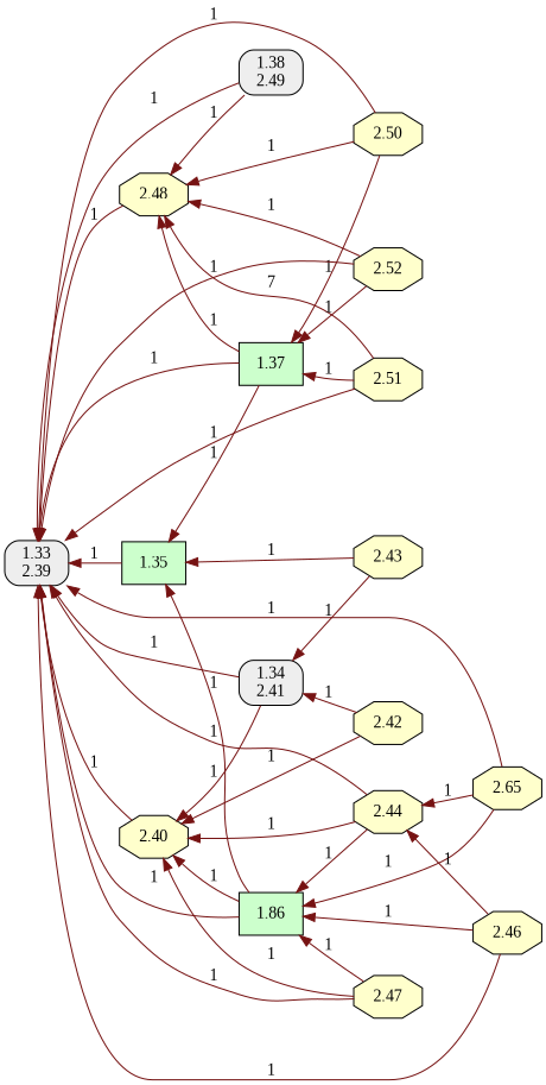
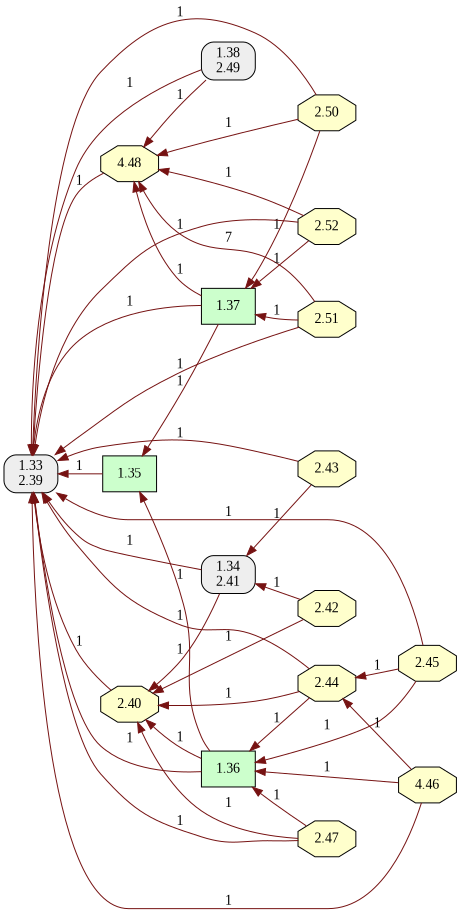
  digraph {
    fontname="Liberation Serif"
    rankdir=RL
    node [fillcolor="#FFFFCC" fontname="Liberation Serif" shape=octagon style=filled]
    edge [color="#761212" fontname="Liberation Serif" style=filled]
    "1.33\n2.39" [fillcolor="#EEEEEE" shape=box style="filled,rounded"]
    "1.34\n2.41" [fillcolor="#EEEEEE" shape=box style="filled,rounded"]
    2.40
    1.35 [fillcolor="#CCFFCC" shape=box]
-   1.36 [fillcolor="#CCFFCC" shape=box label=1.86]
+   1.36 [fillcolor="#CCFFCC" shape=box]
    1.37 [fillcolor="#CCFFCC" shape=box]
-   2.48
+   2.48 [label=4.48]
    "1.38\n2.49" [fillcolor="#EEEEEE" shape=box style="filled,rounded"]
    2.42
    2.43
    2.44
-   2.45 [label=2.65]
-   2.46
+   2.45
+   2.46 [label=4.46]
    2.47
    2.50
    2.51
    2.52
    "1.34\n2.41" -> "1.33\n2.39" [label=1]
    "1.34\n2.41" -> 2.40 [label=1]
    2.40 -> "1.33\n2.39" [label=1]
    1.35 -> "1.33\n2.39" [label=1]
    1.36 -> "1.33\n2.39" [label=1]
    1.36 -> 2.40 [label=1]
    1.36 -> 1.35 [label=1]
    1.37 -> "1.33\n2.39" [label=1]
    1.37 -> 1.35 [label=1]
    1.37 -> 2.48 [label=1]
    2.48 -> "1.33\n2.39" [label=1]
    "1.38\n2.49" -> "1.33\n2.39" [label=1]
    "1.38\n2.49" -> 2.48 [label=1]
    2.42 -> "1.34\n2.41" [label=1]
    2.42 -> 2.40 [label=1]
-   2.43 -> 1.35 [label=1]
+   2.43 -> "1.33\n2.39" [label=1]
    2.43 -> "1.34\n2.41" [label=1]
    2.44 -> "1.33\n2.39" [label=1]
    2.44 -> 2.40 [label=1]
    2.44 -> 1.36 [label=1]
    2.45 -> "1.33\n2.39" [label=1]
    2.45 -> 1.36 [label=1]
    2.45 -> 2.44 [label=1]
    2.46 -> "1.33\n2.39" [label=1]
    2.46 -> 1.36 [label=1]
    2.46 -> 2.44 [label=1]
    2.47 -> "1.33\n2.39" [label=1]
    2.47 -> 2.40 [label=1]
    2.47 -> 1.36 [label=1]
    2.50 -> "1.33\n2.39" [label=1]
    2.50 -> 1.37 [label=1]
    2.50 -> 2.48 [label=1]
    2.51 -> "1.33\n2.39" [label=1]
    2.51 -> 1.37 [label=1]
    2.51 -> 2.48 [label=7]
    2.52 -> "1.33\n2.39" [label=1]
    2.52 -> 1.37 [label=1]
    2.52 -> 2.48 [label=1]
  }
